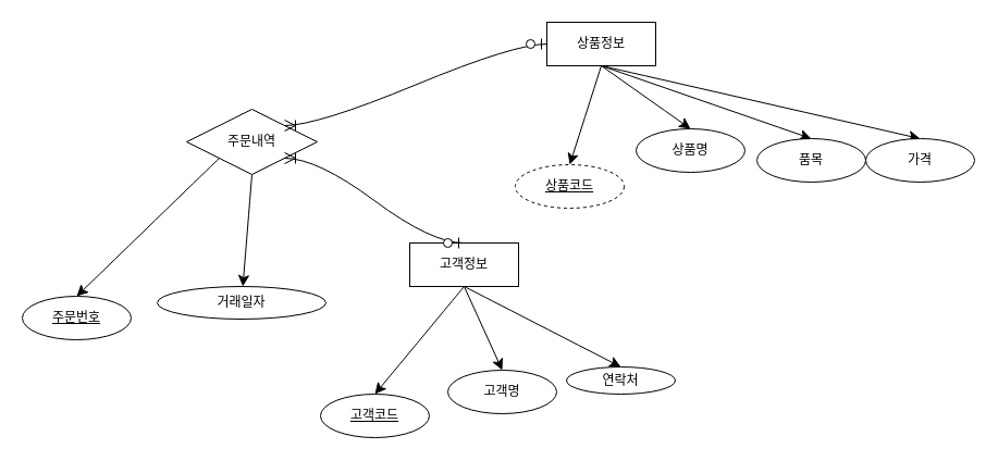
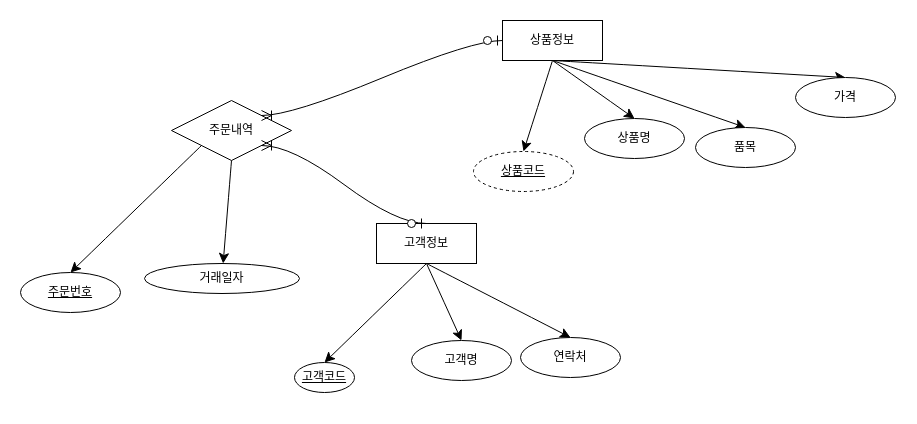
  <mxCell id="0" />
  <mxCell id="1" parent="0" />
  <mxCell id="2" style="edgeStyle=none;curved=1;rounded=0;orthogonalLoop=1;jettySize=auto;html=1;exitX=0.5;exitY=1;exitDx=0;exitDy=0;entryX=0.5;entryY=0;entryDx=0;entryDy=0;fontSize=12;startSize=8;endSize=8;" parent="1" source="5" target="12" edge="1"><mxGeometry relative="1" as="geometry"><mxPoint x="352" y="344" as="targetPoint" /></mxGeometry></mxCell>
  <mxCell id="3" style="edgeStyle=none;curved=1;rounded=0;orthogonalLoop=1;jettySize=auto;html=1;exitX=0.5;exitY=1;exitDx=0;exitDy=0;entryX=0.5;entryY=0;entryDx=0;entryDy=0;fontSize=12;startSize=8;endSize=8;" parent="1" source="5" target="11" edge="1"><mxGeometry relative="1" as="geometry" /></mxCell>
  <mxCell id="4" style="edgeStyle=none;curved=1;rounded=0;orthogonalLoop=1;jettySize=auto;html=1;exitX=0.5;exitY=1;exitDx=0;exitDy=0;entryX=0.5;entryY=0;entryDx=0;entryDy=0;fontSize=12;startSize=8;endSize=8;" parent="1" source="5" target="13" edge="1"><mxGeometry relative="1" as="geometry" /></mxCell>
  <mxCell id="5" value="고객정보" style="whiteSpace=wrap;html=1;align=center;" parent="1" vertex="1"><mxGeometry x="376" y="223" width="100" height="40" as="geometry" /></mxCell>
  <mxCell id="6" style="edgeStyle=none;curved=1;rounded=0;orthogonalLoop=1;jettySize=auto;html=1;exitX=0.5;exitY=1;exitDx=0;exitDy=0;entryX=0.5;entryY=0;entryDx=0;entryDy=0;fontSize=12;startSize=8;endSize=8;" parent="1" source="10" target="14" edge="1"><mxGeometry relative="1" as="geometry" /></mxCell>
  <mxCell id="7" style="edgeStyle=none;curved=1;rounded=0;orthogonalLoop=1;jettySize=auto;html=1;exitX=0.5;exitY=1;exitDx=0;exitDy=0;entryX=0.5;entryY=0;entryDx=0;entryDy=0;fontSize=12;startSize=8;endSize=8;" parent="1" source="10" target="15" edge="1"><mxGeometry relative="1" as="geometry" /></mxCell>
  <mxCell id="8" style="edgeStyle=none;curved=1;rounded=0;orthogonalLoop=1;jettySize=auto;html=1;exitX=0.5;exitY=1;exitDx=0;exitDy=0;entryX=0.5;entryY=0;entryDx=0;entryDy=0;fontSize=12;startSize=8;endSize=8;" parent="1" source="10" target="16" edge="1"><mxGeometry relative="1" as="geometry" /></mxCell>
  <mxCell id="9" style="edgeStyle=none;curved=1;rounded=0;orthogonalLoop=1;jettySize=auto;html=1;exitX=0.5;exitY=1;exitDx=0;exitDy=0;entryX=0.5;entryY=0;entryDx=0;entryDy=0;fontSize=12;startSize=8;endSize=8;" parent="1" source="10" target="17" edge="1"><mxGeometry relative="1" as="geometry" /></mxCell>
  <mxCell id="10" value="상품정보" style="whiteSpace=wrap;html=1;align=center;" parent="1" vertex="1"><mxGeometry x="502" y="20" width="100" height="40" as="geometry" /></mxCell>
  <mxCell id="11" value="고객명" style="ellipse;whiteSpace=wrap;html=1;align=center;" parent="1" vertex="1"><mxGeometry x="411" y="340" width="100" height="40" as="geometry" /></mxCell>
- <mxCell id="12" value="고객코드" style="ellipse;whiteSpace=wrap;html=1;align=center;fontStyle=4;" parent="1" vertex="1"><mxGeometry x="294" y="362" width="100" height="40" as="geometry" /></mxCell>
- <mxCell id="13" value="연락처" style="ellipse;whiteSpace=wrap;html=1;align=center;" parent="1" vertex="1"><mxGeometry x="520" y="337" width="100" height="25" as="geometry" /></mxCell>
+ <mxCell id="12" value="고객코드" style="ellipse;whiteSpace=wrap;html=1;align=center;fontStyle=4;" parent="1" vertex="1"><mxGeometry x="294" y="362" width="60" height="30" as="geometry" /></mxCell>
+ <mxCell id="13" value="연락처" style="ellipse;whiteSpace=wrap;html=1;align=center;" parent="1" vertex="1"><mxGeometry x="520" y="337" width="100" height="40" as="geometry" /></mxCell>
  <mxCell id="14" value="상품코드" style="ellipse;whiteSpace=wrap;html=1;align=center;fontStyle=4;dashed=1;" parent="1" vertex="1"><mxGeometry x="473" y="151" width="100" height="40" as="geometry" /></mxCell>
  <mxCell id="15" value="상품명" style="ellipse;whiteSpace=wrap;html=1;align=center;" parent="1" vertex="1"><mxGeometry x="584" y="118" width="100" height="40" as="geometry" /></mxCell>
  <mxCell id="16" value="품목" style="ellipse;whiteSpace=wrap;html=1;align=center;" parent="1" vertex="1"><mxGeometry x="695" y="127" width="100" height="40" as="geometry" /></mxCell>
- <mxCell id="17" value="가격" style="ellipse;whiteSpace=wrap;html=1;align=center;" parent="1" vertex="1"><mxGeometry x="795" y="127" width="100" height="40" as="geometry" /></mxCell>
+ <mxCell id="17" value="가격" style="ellipse;whiteSpace=wrap;html=1;align=center;" parent="1" vertex="1"><mxGeometry x="795" y="77" width="100" height="40" as="geometry" /></mxCell>
  <mxCell id="18" style="edgeStyle=none;curved=1;rounded=0;orthogonalLoop=1;jettySize=auto;html=1;exitX=0;exitY=1;exitDx=0;exitDy=0;entryX=0.5;entryY=0;entryDx=0;entryDy=0;fontSize=12;startSize=8;endSize=8;" edge="1" parent="1" source="20" target="24"><mxGeometry relative="1" as="geometry" /></mxCell>
  <mxCell id="19" style="edgeStyle=none;curved=1;rounded=0;orthogonalLoop=1;jettySize=auto;html=1;exitX=0.5;exitY=1;exitDx=0;exitDy=0;fontSize=12;startSize=8;endSize=8;" edge="1" parent="1" source="20" target="23"><mxGeometry relative="1" as="geometry" /></mxCell>
  <mxCell id="20" value="주문내역" style="shape=rhombus;perimeter=rhombusPerimeter;whiteSpace=wrap;html=1;align=center;" parent="1" vertex="1"><mxGeometry x="171" y="100" width="120" height="60" as="geometry" /></mxCell>
  <mxCell id="21" value="" style="edgeStyle=entityRelationEdgeStyle;fontSize=12;html=1;endArrow=ERoneToMany;startArrow=ERzeroToOne;rounded=0;startSize=8;endSize=8;curved=1;entryX=1;entryY=0;entryDx=0;entryDy=0;exitX=0;exitY=0.5;exitDx=0;exitDy=0;" parent="1" source="10" target="20" edge="1"><mxGeometry width="100" height="100" relative="1" as="geometry"><mxPoint x="429" y="10" as="sourcePoint" /><mxPoint x="447" y="-42" as="targetPoint" /></mxGeometry></mxCell>
  <mxCell id="22" value="" style="edgeStyle=entityRelationEdgeStyle;fontSize=12;html=1;endArrow=ERoneToMany;startArrow=ERzeroToOne;rounded=0;startSize=8;endSize=8;curved=1;entryX=1;entryY=1;entryDx=0;entryDy=0;exitX=0.5;exitY=0;exitDx=0;exitDy=0;" parent="1" source="5" target="20" edge="1"><mxGeometry width="100" height="100" relative="1" as="geometry"><mxPoint x="512" y="50" as="sourcePoint" /><mxPoint x="271" y="125" as="targetPoint" /></mxGeometry></mxCell>
  <mxCell id="23" value="거래일자" style="ellipse;whiteSpace=wrap;html=1;align=center;" vertex="1" parent="1"><mxGeometry x="144" y="263" width="155" height="30" as="geometry" /></mxCell>
  <mxCell id="24" value="주문번호" style="ellipse;whiteSpace=wrap;html=1;align=center;fontStyle=4;" vertex="1" parent="1"><mxGeometry x="20" y="272" width="100" height="40" as="geometry" /></mxCell>
